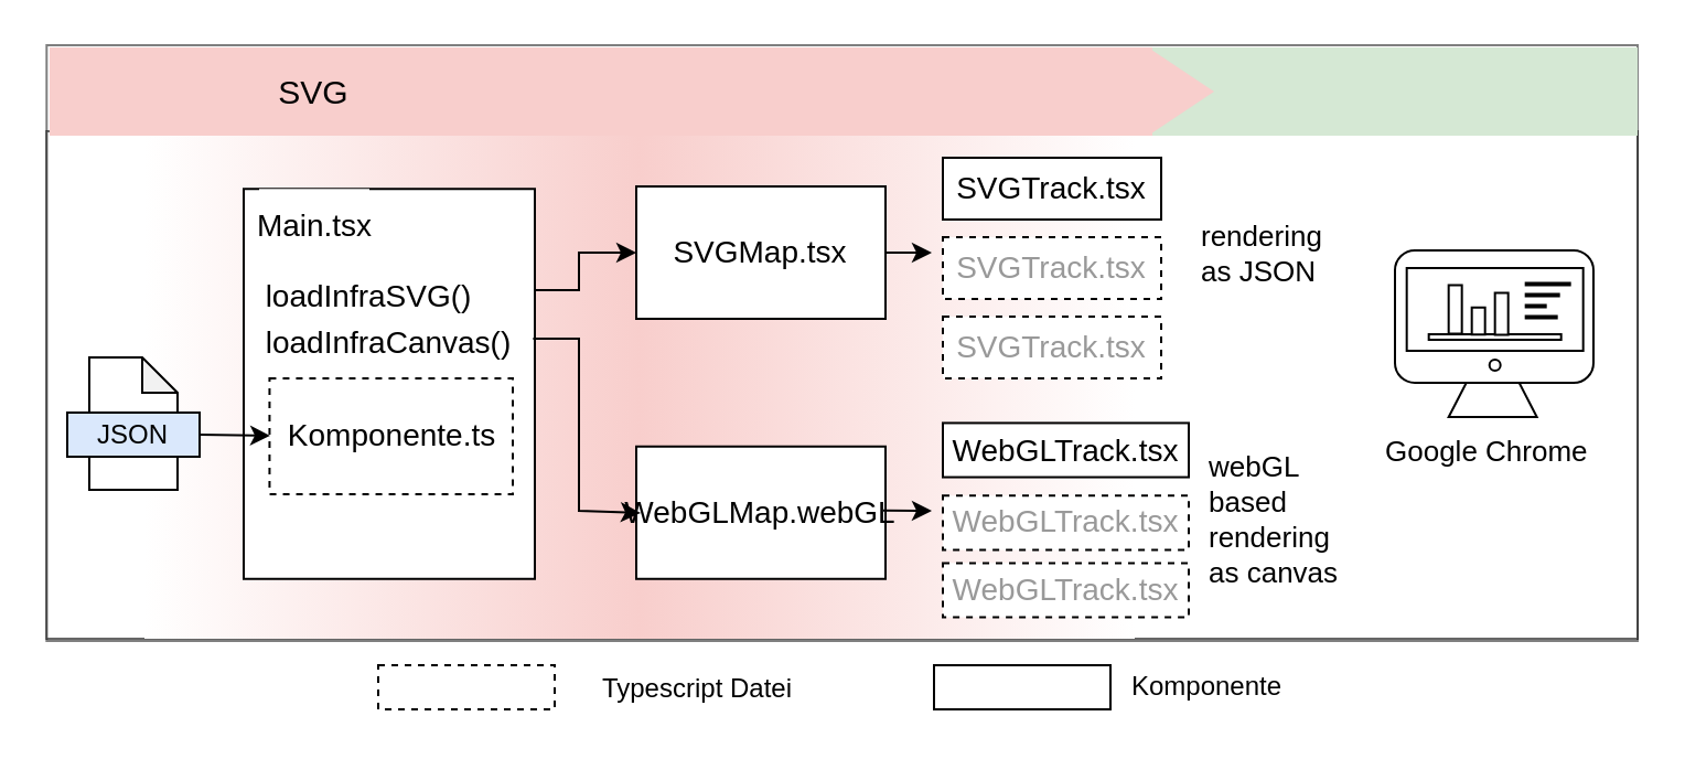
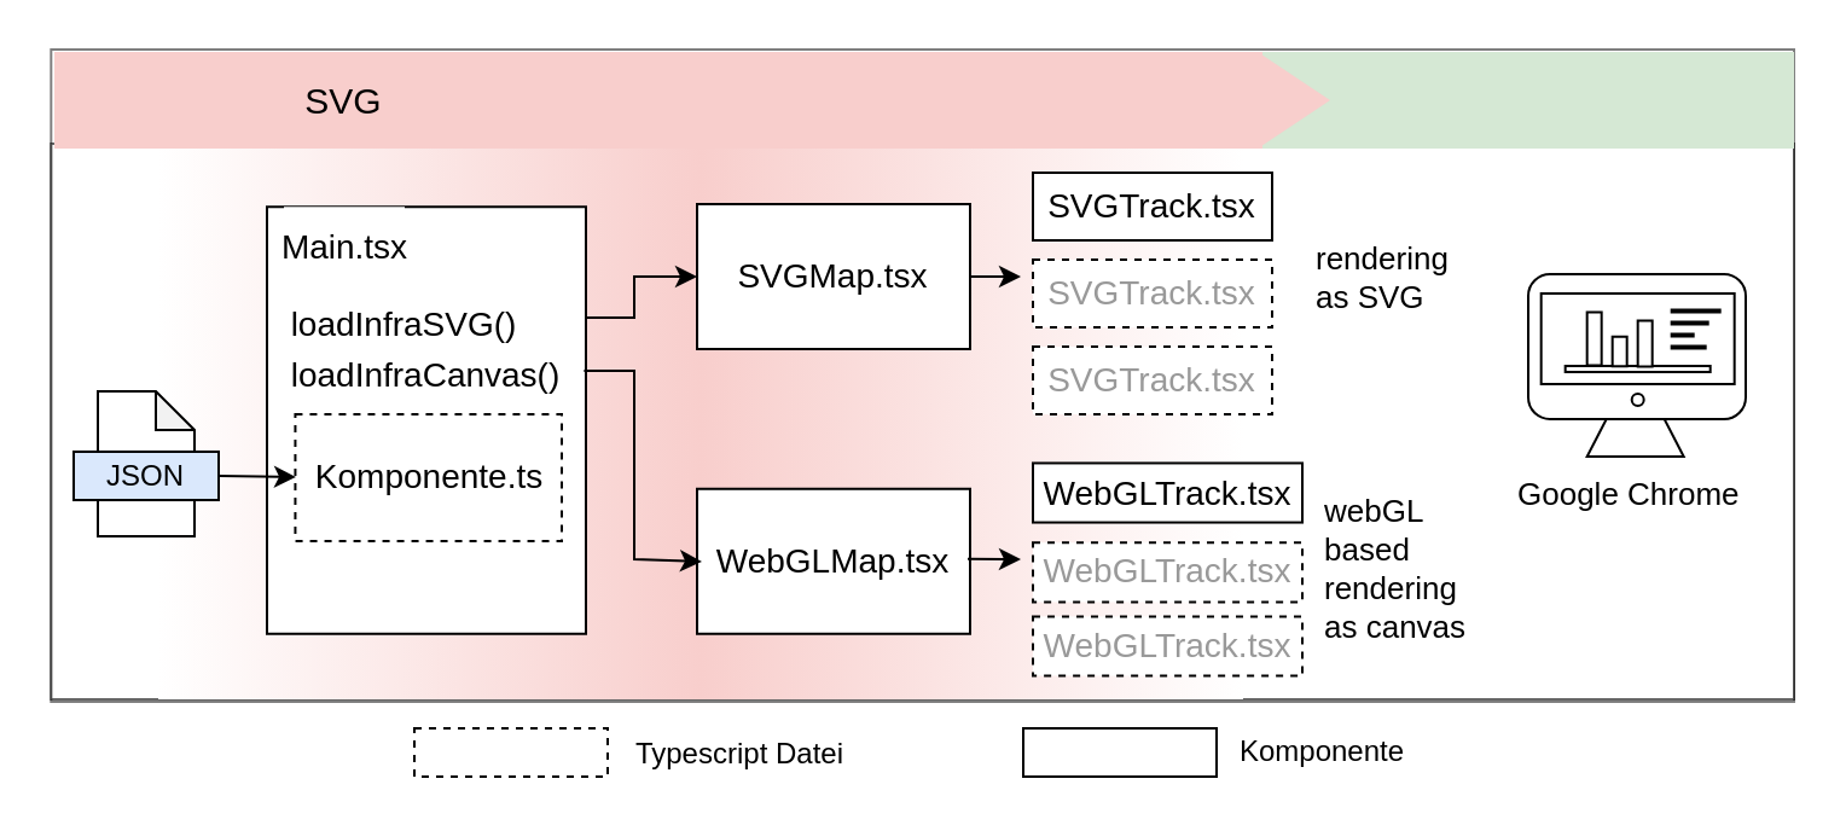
  <mxCell id="0" />
  <mxCell id="1" parent="0" />
  <mxCell id="2" value="" style="rounded=0;whiteSpace=wrap;html=1;opacity=50;" parent="1" vertex="1"><mxGeometry x="20.66" y="20" width="721.34" height="270" as="geometry" /></mxCell>
  <mxCell id="3" value="" style="rounded=0;whiteSpace=wrap;html=1;opacity=60;" parent="1" vertex="1"><mxGeometry x="20.66" y="59" width="721.34" height="230" as="geometry" /></mxCell>
  <mxCell id="4" value="" style="rounded=0;whiteSpace=wrap;html=1;fillColor=#F8CECC;gradientColor=#ffffff;gradientDirection=east;strokeColor=none;rotation=-180;" parent="1" vertex="1"><mxGeometry x="65" y="61" width="225" height="228" as="geometry" /></mxCell>
  <mxCell id="5" value="" style="shape=note;whiteSpace=wrap;html=1;backgroundOutline=1;darkOpacity=0.05;size=16;" parent="1" vertex="1"><mxGeometry x="40" y="161.5" width="40" height="60" as="geometry" /></mxCell>
  <mxCell id="6" value="JSON" style="rounded=0;whiteSpace=wrap;html=1;fillColor=#dae8fc;" parent="1" vertex="1"><mxGeometry x="30" y="186.5" width="60" height="20" as="geometry" /></mxCell>
  <mxCell id="7" value="" style="rounded=0;whiteSpace=wrap;html=1;fillColor=#F8CECC;gradientColor=none;strokeColor=none;" parent="1" vertex="1"><mxGeometry x="22" y="21" width="500" height="40" as="geometry" /></mxCell>
  <mxCell id="8" value="&lt;font style=&quot;font-size: 15px&quot;&gt;SVG&lt;/font&gt;" style="text;html=1;strokeColor=none;fillColor=none;align=center;verticalAlign=middle;whiteSpace=wrap;rounded=0;fontSize=14;" parent="1" vertex="1"><mxGeometry x="42" y="31" width="200" height="20" as="geometry" /></mxCell>
  <mxCell id="9" value="" style="rounded=0;whiteSpace=wrap;html=1;fillColor=#D5E8D4;gradientColor=none;strokeColor=none;" parent="1" vertex="1"><mxGeometry x="522" y="21" width="220" height="40" as="geometry" /></mxCell>
  <mxCell id="10" value="" style="triangle;whiteSpace=wrap;html=1;fillColor=#F8CECC;gradientColor=none;strokeColor=none;" parent="1" vertex="1"><mxGeometry x="520" y="21" width="30" height="40" as="geometry" /></mxCell>
  <mxCell id="11" value="" style="rounded=0;whiteSpace=wrap;html=1;fillColor=#F8CECC;gradientColor=#ffffff;gradientDirection=east;strokeColor=none;rotation=0;" parent="1" vertex="1"><mxGeometry x="289" y="61" width="225" height="228" as="geometry" /></mxCell>
  <mxCell id="12" value="" style="text;html=1;strokeColor=none;fillColor=none;align=center;verticalAlign=middle;whiteSpace=wrap;rounded=0;fontSize=15;" parent="1" vertex="1"><mxGeometry x="312" y="241.75" width="120" height="37.5" as="geometry" /></mxCell>
  <mxCell id="13" value="" style="text;html=1;strokeColor=none;fillColor=none;align=center;verticalAlign=middle;whiteSpace=wrap;rounded=0;fontSize=15;" parent="1" vertex="1"><mxGeometry x="22" y="241.75" width="99.72" height="37.5" as="geometry" /></mxCell>
  <mxCell id="14" value="" style="html=1;dashed=0;whitespace=wrap;rounded=0;strokeWidth=1;fillColor=#FFFFFF;strokeColor=#000000;fontColor=#000000;fontSize=13;" parent="1" vertex="1"><mxGeometry x="110" y="85.13" width="132" height="176.75" as="geometry" /></mxCell>
  <mxCell id="15" value="" style="rounded=0;whiteSpace=wrap;html=1;" parent="1" vertex="1"><mxGeometry x="423" y="301" width="80" height="20" as="geometry" /></mxCell>
- <mxCell id="16" value="Typescript Datei" style="text;html=1;strokeColor=none;fillColor=none;align=center;verticalAlign=middle;whiteSpace=wrap;rounded=0;" parent="1" vertex="1"><mxGeometry x="261" y="302" width="110" height="20" as="geometry" /></mxCell>
+ <mxCell id="16" value="Typescript Datei" style="text;html=1;strokeColor=none;fillColor=none;align=center;verticalAlign=middle;whiteSpace=wrap;rounded=0;" parent="1" vertex="1"><mxGeometry x="251" y="302" width="110" height="20" as="geometry" /></mxCell>
  <mxCell id="17" value="Komponente" style="text;html=1;strokeColor=none;fillColor=none;align=center;verticalAlign=middle;whiteSpace=wrap;rounded=0;" parent="1" vertex="1"><mxGeometry x="513" y="301" width="68" height="20" as="geometry" /></mxCell>
  <mxCell id="18" value="&lt;font style=&quot;font-size: 14px&quot;&gt;Komponente.ts&lt;/font&gt;" style="html=1;dashed=1;whitespace=wrap;rounded=0;strokeWidth=1;fillColor=#FFFFFF;strokeColor=#000000;fontColor=#000000;fontSize=13;" parent="1" vertex="1"><mxGeometry x="121.72" y="171" width="110.28" height="52.5" as="geometry" /></mxCell>
  <mxCell id="19" value="" style="endArrow=classic;html=1;rounded=0;exitX=1;exitY=0.5;exitDx=0;exitDy=0;" parent="1" source="6" edge="1"><mxGeometry width="50" height="50" relative="1" as="geometry"><mxPoint x="812" y="219" as="sourcePoint" /><mxPoint x="122" y="197" as="targetPoint" /></mxGeometry></mxCell>
  <mxCell id="20" value="&lt;font style=&quot;font-size: 14px&quot;&gt;Main.tsx&lt;/font&gt;" style="html=1;dashed=0;whitespace=wrap;rounded=0;strokeWidth=1;fillColor=#FFFFFF;strokeColor=none;fontColor=#000000;fontSize=13;" parent="1" vertex="1"><mxGeometry x="117" y="85.13" width="50" height="33.25" as="geometry" /></mxCell>
  <mxCell id="21" value="&lt;font style=&quot;font-size: 14px&quot;&gt;SVGMap.tsx&lt;/font&gt;" style="rounded=0;whiteSpace=wrap;html=1;" parent="1" vertex="1"><mxGeometry x="288" y="84" width="113" height="60" as="geometry" /></mxCell>
- <mxCell id="22" value="&lt;font style=&quot;font-size: 14px&quot;&gt;WebGLMap.webGL&lt;/font&gt;" style="rounded=0;whiteSpace=wrap;html=1;" parent="1" vertex="1"><mxGeometry x="288" y="201.88" width="113" height="60" as="geometry" /></mxCell>
+ <mxCell id="22" value="&lt;font style=&quot;font-size: 14px&quot;&gt;WebGLMap.tsx&lt;/font&gt;" style="rounded=0;whiteSpace=wrap;html=1;" parent="1" vertex="1"><mxGeometry x="288" y="201.88" width="113" height="60" as="geometry" /></mxCell>
  <mxCell id="23" value="" style="endArrow=classic;html=1;rounded=0;fontSize=13;entryX=0;entryY=0.5;entryDx=0;entryDy=0;" parent="1" edge="1" target="21"><mxGeometry width="50" height="50" relative="1" as="geometry"><mxPoint x="242" y="131" as="sourcePoint" /><mxPoint x="332" y="114" as="targetPoint" /><Array as="points"><mxPoint x="262" y="131" /><mxPoint x="262" y="114" /></Array></mxGeometry></mxCell>
  <mxCell id="24" value="" style="endArrow=classic;html=1;rounded=0;fontSize=13;exitX=0.994;exitY=0.384;exitDx=0;exitDy=0;exitPerimeter=0;entryX=0;entryY=0.25;entryDx=0;entryDy=0;" parent="1" edge="1" target="4" source="14"><mxGeometry width="50" height="50" relative="1" as="geometry"><mxPoint x="319" y="171" as="sourcePoint" /><mxPoint x="332" y="234" as="targetPoint" /><Array as="points"><mxPoint x="262" y="153" /><mxPoint x="262" y="231" /></Array></mxGeometry></mxCell>
  <mxCell id="25" value="" style="group" parent="1" vertex="1" connectable="0"><mxGeometry x="632" y="113" width="90" height="75.5" as="geometry" /></mxCell>
  <mxCell id="26" value="" style="rounded=1;whiteSpace=wrap;html=1;fillColor=#FFFFFF;gradientColor=none;" parent="25" vertex="1"><mxGeometry width="90" height="60" as="geometry" /></mxCell>
  <mxCell id="27" value="" style="shape=trapezoid;perimeter=trapezoidPerimeter;whiteSpace=wrap;html=1;fillColor=#FFFFFF;gradientColor=none;" parent="25" vertex="1"><mxGeometry x="24.34" y="60" width="40" height="15.5" as="geometry" /></mxCell>
  <mxCell id="28" value="" style="ellipse;whiteSpace=wrap;html=1;aspect=fixed;fillColor=#FFFFFF;gradientColor=none;" parent="25" vertex="1"><mxGeometry x="42.84" y="49.5" width="5" height="5" as="geometry" /></mxCell>
  <mxCell id="29" value="" style="rounded=0;whiteSpace=wrap;html=1;fillColor=#FFFFFF;gradientColor=none;" parent="25" vertex="1"><mxGeometry x="5.34" y="8" width="80" height="37.5" as="geometry" /></mxCell>
  <mxCell id="30" value="" style="rounded=0;whiteSpace=wrap;html=1;fillColor=#FFFFFF;gradientColor=none;" parent="25" vertex="1"><mxGeometry x="15.34" y="38" width="60" height="2.5" as="geometry" /></mxCell>
  <mxCell id="31" value="" style="rounded=0;whiteSpace=wrap;html=1;fillColor=#FFFFFF;gradientColor=none;" parent="25" vertex="1"><mxGeometry x="24.34" y="15.75" width="6" height="22" as="geometry" /></mxCell>
  <mxCell id="32" value="" style="rounded=0;whiteSpace=wrap;html=1;fillColor=#FFFFFF;gradientColor=none;" parent="25" vertex="1"><mxGeometry x="34.84" y="25.88" width="6" height="12.25" as="geometry" /></mxCell>
  <mxCell id="33" value="" style="rounded=0;whiteSpace=wrap;html=1;fillColor=#FFFFFF;gradientColor=none;" parent="25" vertex="1"><mxGeometry x="45.34" y="19.25" width="6" height="19" as="geometry" /></mxCell>
  <mxCell id="34" value="" style="rounded=0;whiteSpace=wrap;html=1;fillColor=#FFFFFF;gradientColor=none;" parent="25" vertex="1"><mxGeometry x="59.34" y="14.75" width="20" height="1" as="geometry" /></mxCell>
  <mxCell id="35" value="" style="rounded=0;whiteSpace=wrap;html=1;fillColor=#FFFFFF;gradientColor=none;" parent="25" vertex="1"><mxGeometry x="59.34" y="19.75" width="15" height="1" as="geometry" /></mxCell>
  <mxCell id="36" value="" style="rounded=0;whiteSpace=wrap;html=1;fillColor=#FFFFFF;gradientColor=none;" parent="25" vertex="1"><mxGeometry x="59.34" y="24.75" width="9" height="1" as="geometry" /></mxCell>
  <mxCell id="37" value="" style="rounded=0;whiteSpace=wrap;html=1;fillColor=#FFFFFF;gradientColor=none;" parent="25" vertex="1"><mxGeometry x="59.34" y="29.75" width="14" height="1" as="geometry" /></mxCell>
  <mxCell id="38" value="Google Chrome" style="text;strokeColor=none;fillColor=none;align=left;verticalAlign=middle;spacingLeft=4;spacingRight=4;overflow=hidden;points=[[0,0.5],[1,0.5]];portConstraint=eastwest;rotatable=0;fontSize=13;" parent="1" vertex="1"><mxGeometry x="622" y="188.5" width="110" height="30" as="geometry" /></mxCell>
  <mxCell id="39" value="" style="endArrow=classic;html=1;rounded=0;fontSize=13;exitX=1;exitY=0.5;exitDx=0;exitDy=0;" parent="1" source="21" edge="1"><mxGeometry width="50" height="50" relative="1" as="geometry"><mxPoint x="530" y="114.5" as="sourcePoint" /><mxPoint x="422" y="114" as="targetPoint" /></mxGeometry></mxCell>
  <mxCell id="40" value="" style="rounded=0;whiteSpace=wrap;html=1;dashed=1;" parent="1" vertex="1"><mxGeometry x="171" y="301" width="80" height="20" as="geometry" /></mxCell>
  <mxCell id="41" value="&lt;font style=&quot;font-size: 14px&quot;&gt;loadInfraSVG()&lt;/font&gt;" style="text;html=1;strokeColor=none;fillColor=none;align=center;verticalAlign=middle;whiteSpace=wrap;rounded=0;" parent="1" vertex="1"><mxGeometry x="133" y="124.25" width="68" height="20" as="geometry" /></mxCell>
  <mxCell id="42" value="webGL &#10;based &#10;rendering &#10;as canvas&#10;" style="text;strokeColor=none;fillColor=none;align=left;verticalAlign=middle;spacingLeft=4;spacingRight=4;overflow=hidden;points=[[0,0.5],[1,0.5]];portConstraint=eastwest;rotatable=0;dashed=1;fontSize=13;" parent="1" vertex="1"><mxGeometry x="542" y="201.88" width="99" height="69.12" as="geometry" /></mxCell>
  <mxCell id="43" value="" style="endArrow=classic;html=1;rounded=0;fontSize=13;exitX=1;exitY=0.5;exitDx=0;exitDy=0;" parent="1" edge="1"><mxGeometry width="50" height="50" relative="1" as="geometry"><mxPoint x="400" y="230.88" as="sourcePoint" /><mxPoint x="422" y="231" as="targetPoint" /></mxGeometry></mxCell>
- <mxCell id="44" value="rendering &#10;as JSON" style="text;strokeColor=none;fillColor=none;align=left;verticalAlign=middle;spacingLeft=4;spacingRight=4;overflow=hidden;points=[[0,0.5],[1,0.5]];portConstraint=eastwest;rotatable=0;dashed=1;fontSize=13;" parent="1" vertex="1"><mxGeometry x="538.5" y="93" width="171" height="42" as="geometry" /></mxCell>
+ <mxCell id="44" value="rendering &#10;as SVG" style="text;strokeColor=none;fillColor=none;align=left;verticalAlign=middle;spacingLeft=4;spacingRight=4;overflow=hidden;points=[[0,0.5],[1,0.5]];portConstraint=eastwest;rotatable=0;dashed=1;fontSize=13;" parent="1" vertex="1"><mxGeometry x="538.5" y="93" width="171" height="42" as="geometry" /></mxCell>
  <mxCell id="45" value="&lt;font style=&quot;font-size: 14px&quot;&gt;loadInfraCanvas()&lt;/font&gt;" style="text;html=1;strokeColor=none;fillColor=none;align=center;verticalAlign=middle;whiteSpace=wrap;rounded=0;" vertex="1" parent="1"><mxGeometry x="142" y="145.25" width="68" height="20" as="geometry" /></mxCell>
  <mxCell id="46" value="&lt;font style=&quot;font-size: 14px&quot;&gt;SVGTrack.tsx&lt;/font&gt;" style="rounded=0;whiteSpace=wrap;html=1;" vertex="1" parent="1"><mxGeometry x="427" y="71" width="99" height="28" as="geometry" /></mxCell>
  <mxCell id="47" value="&lt;font style=&quot;font-size: 14px&quot;&gt;WebGLTrack.tsx&lt;/font&gt;" style="rounded=0;whiteSpace=wrap;html=1;" vertex="1" parent="1"><mxGeometry x="427" y="191.22" width="111.5" height="24.56" as="geometry" /></mxCell>
  <mxCell id="48" value="&lt;font color=&quot;#999999&quot; style=&quot;font-size: 14px&quot;&gt;WebGLTrack.tsx&lt;/font&gt;" style="rounded=0;whiteSpace=wrap;html=1;dashed=1;" vertex="1" parent="1"><mxGeometry x="427" y="224.16" width="111.5" height="24.56" as="geometry" /></mxCell>
  <mxCell id="49" value="&lt;font color=&quot;#999999&quot; style=&quot;font-size: 14px&quot;&gt;SVGTrack.tsx&lt;/font&gt;" style="rounded=0;whiteSpace=wrap;html=1;dashed=1;" vertex="1" parent="1"><mxGeometry x="427" y="107" width="99" height="28" as="geometry" /></mxCell>
  <mxCell id="50" value="&lt;font color=&quot;#999999&quot; style=&quot;font-size: 14px&quot;&gt;SVGTrack.tsx&lt;/font&gt;" style="rounded=0;whiteSpace=wrap;html=1;dashed=1;" vertex="1" parent="1"><mxGeometry x="427" y="143" width="99" height="28" as="geometry" /></mxCell>
  <mxCell id="51" value="&lt;font color=&quot;#999999&quot; style=&quot;font-size: 14px&quot;&gt;WebGLTrack.tsx&lt;/font&gt;" style="rounded=0;whiteSpace=wrap;html=1;dashed=1;" vertex="1" parent="1"><mxGeometry x="427" y="254.69" width="111.5" height="24.56" as="geometry" /></mxCell>
